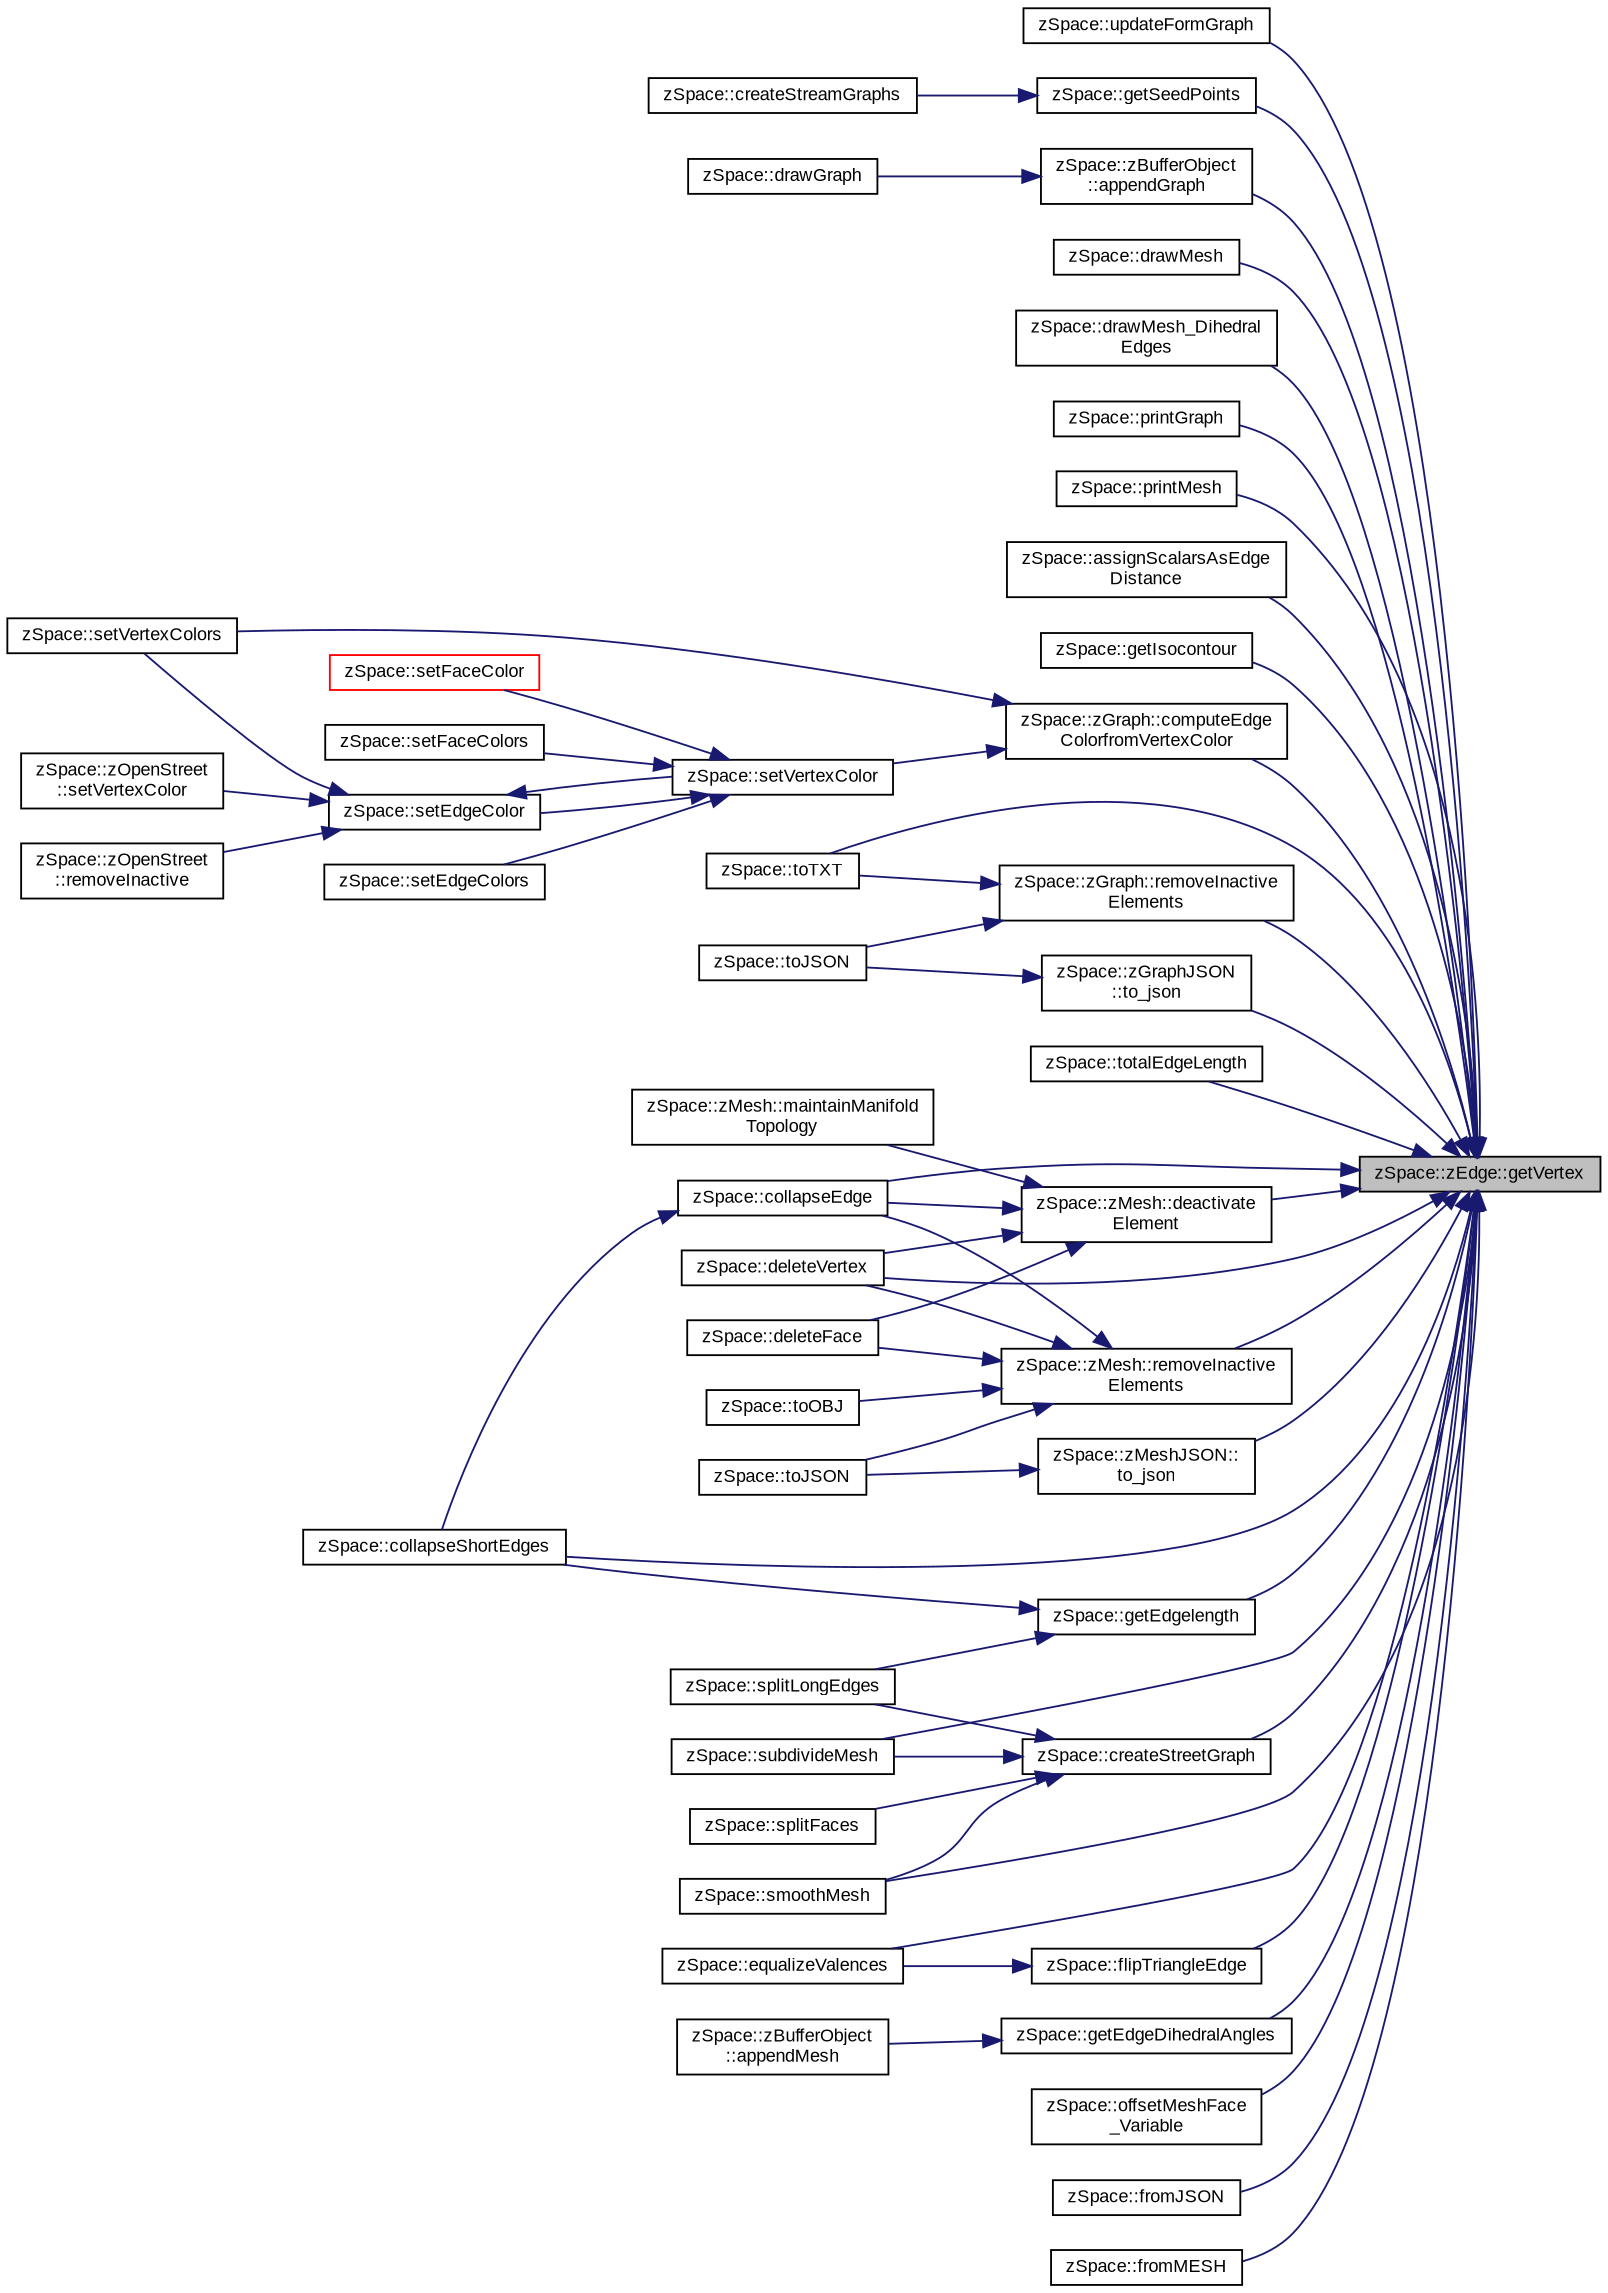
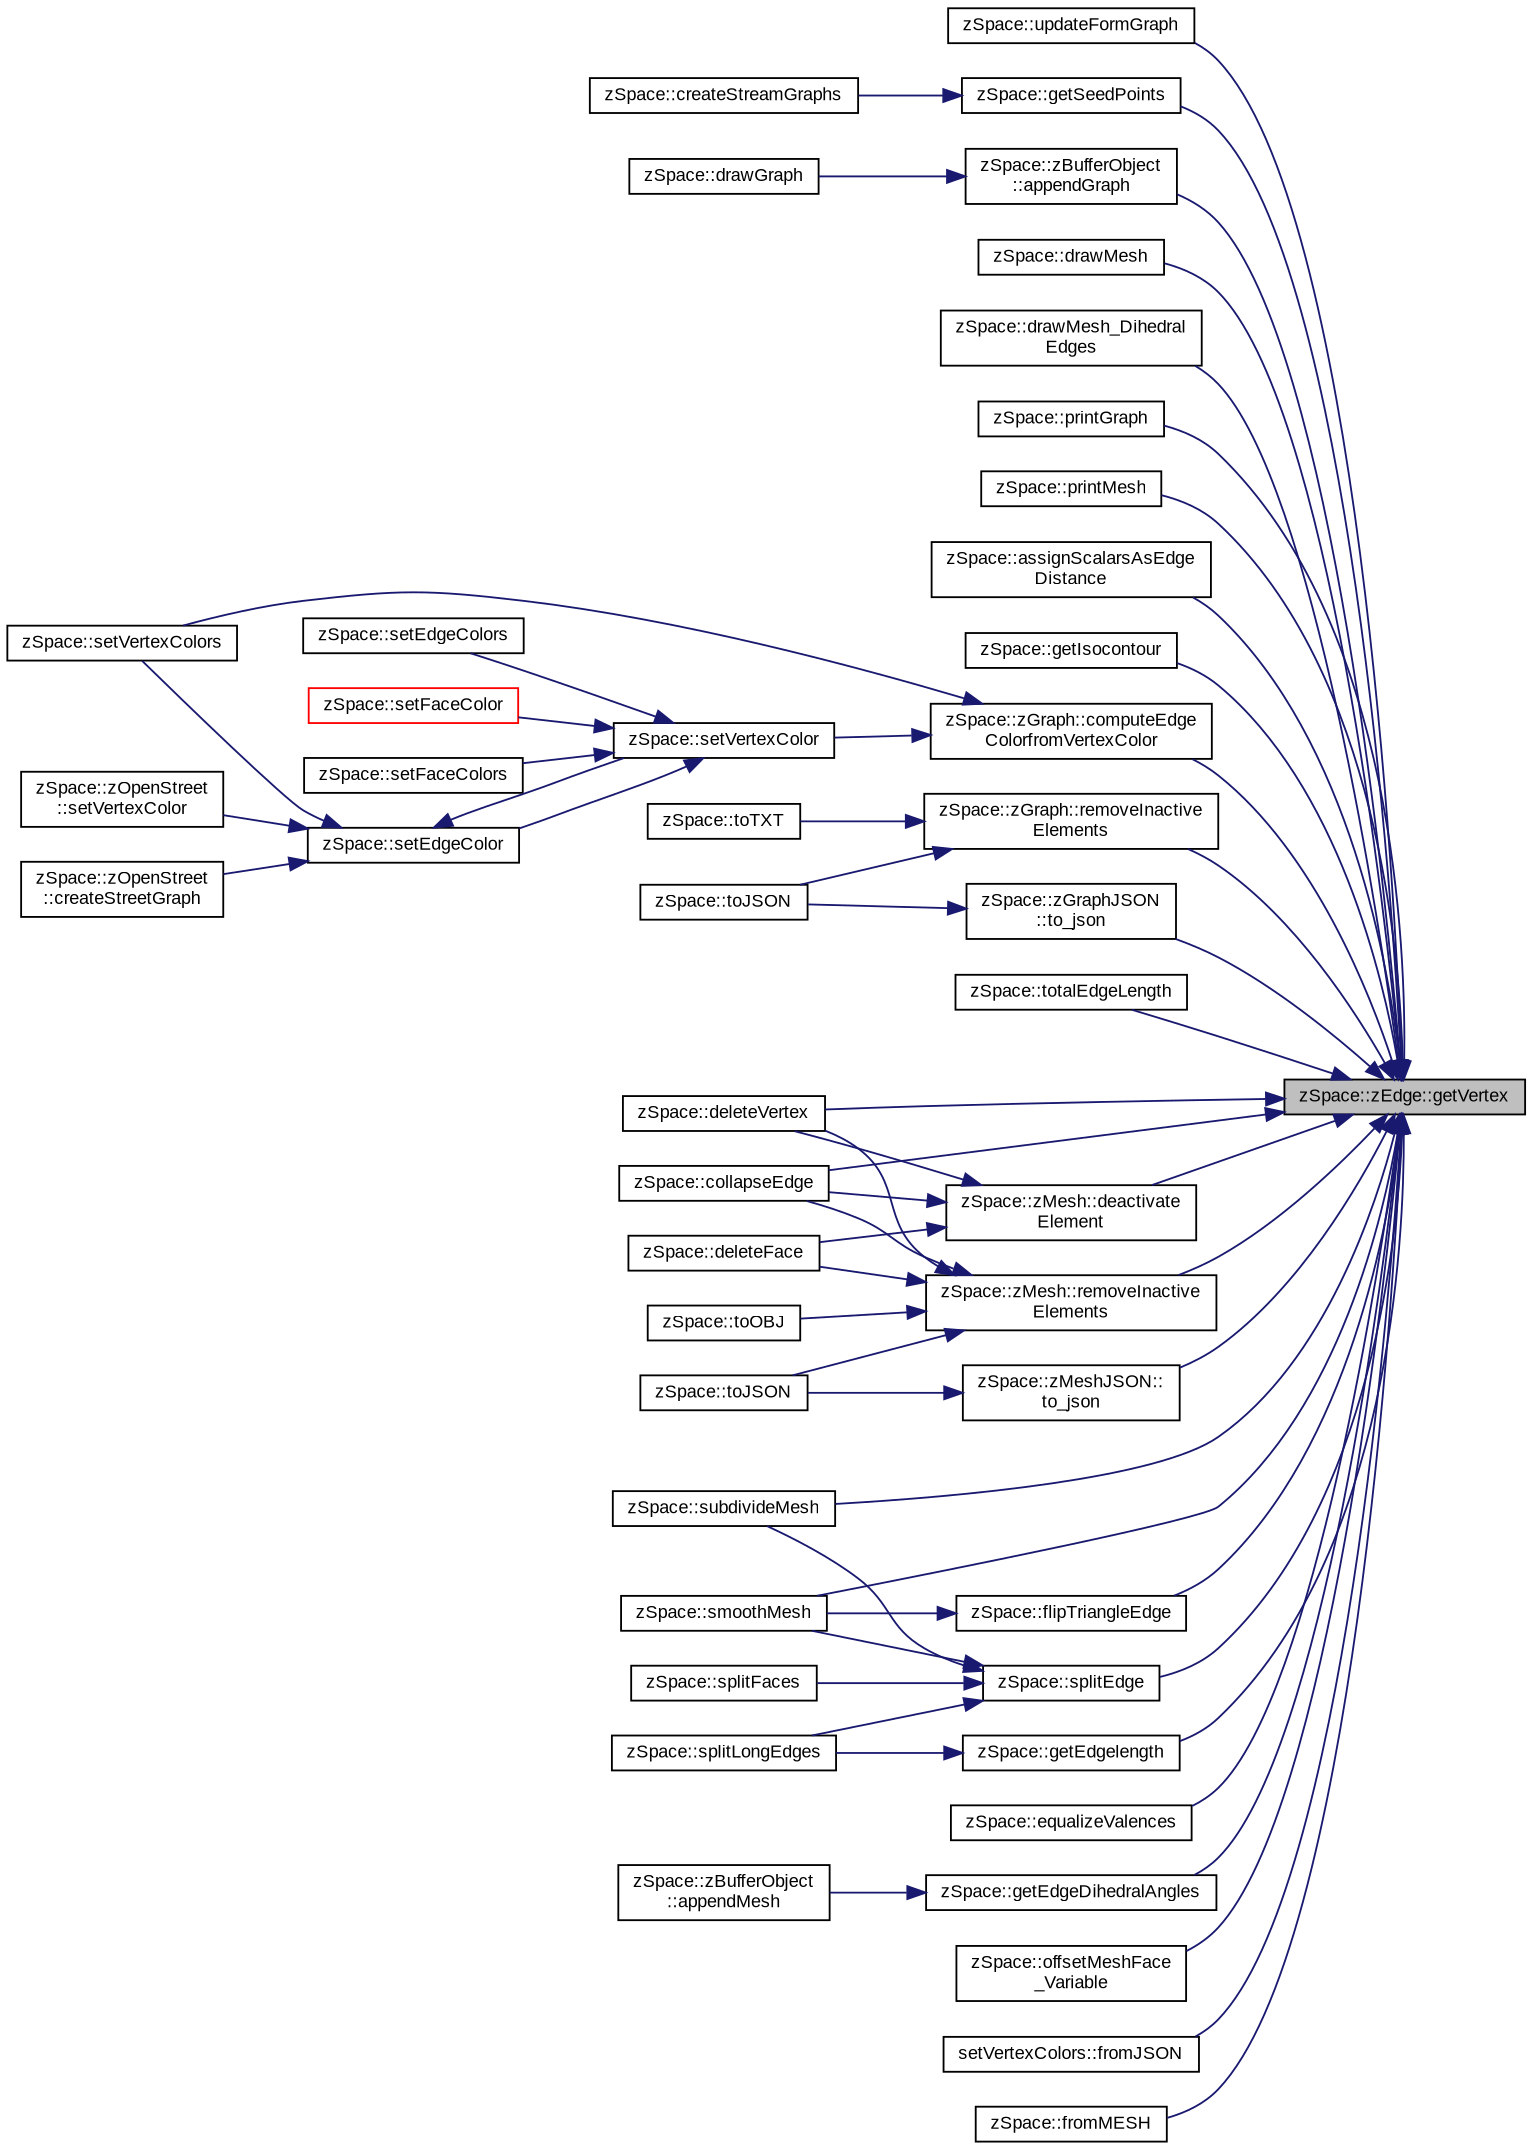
  digraph {
    fontname="Liberation Sans"
    rankdir=RL
    node [color=black fillcolor=white fontname="Liberation Sans" fontsize=10 shape=record style=filled]
    edge [color=midnightblue dir=back fontname="Liberation Sans" fontsize=10 labelfontname=Helvetica labelfontsize=10 style=solid]
    n1 [fillcolor=grey75 fontcolor=black height=0.2 label="zSpace::zEdge::getVertex" width=0.4]
    n2 [height=0.2 label="zSpace::updateFormGraph" width=0.4]
    n3 [height=0.2 label="zSpace::getSeedPoints" width=0.4]
    n4 [height=0.2 label="zSpace::zBufferObject\l::appendGraph" width=0.4]
    n5 [height=0.2 label="zSpace::drawMesh" width=0.4]
    n6 [height=0.2 label="zSpace::drawMesh_Dihedral\lEdges" width=0.4]
    n7 [height=0.2 label="zSpace::printGraph" width=0.4]
    n8 [height=0.2 label="zSpace::printMesh" width=0.4]
    n9 [height=0.2 label="zSpace::assignScalarsAsEdge\lDistance" width=0.4]
    n10 [height=0.2 label="zSpace::getIsocontour" width=0.4]
    n11 [height=0.2 label="zSpace::zGraph::computeEdge\lColorfromVertexColor" width=0.4]
    n12 [height=0.2 label="zSpace::zGraph::removeInactive\lElements" width=0.4]
    n13 [height=0.2 label="zSpace::toTXT" width=0.4]
    n14 [height=0.2 label="zSpace::totalEdgeLength" width=0.4]
    n15 [height=0.2 label="zSpace::zMesh::deactivate\lElement" width=0.4]
    n16 [height=0.2 label="zSpace::deleteVertex" width=0.4]
    n17 [height=0.2 label="zSpace::collapseEdge" width=0.4]
-   n18 [height=0.2 label="zSpace::collapseShortEdges" width=0.4]
    n19 [height=0.2 label="zSpace::zMesh::removeInactive\lElements" width=0.4]
-   n20 [height=0.2 label="zSpace::createStreetGraph" width=0.4]
+   n20 [height=0.2 label="zSpace::splitEdge" width=0.4]
    n21 [height=0.2 label="zSpace::subdivideMesh" width=0.4]
    n22 [height=0.2 label="zSpace::smoothMesh" width=0.4]
    n23 [height=0.2 label="zSpace::flipTriangleEdge" width=0.4]
    n24 [height=0.2 label="zSpace::equalizeValences" width=0.4]
    n25 [height=0.2 label="zSpace::getEdgeDihedralAngles" width=0.4]
    n26 [height=0.2 label="zSpace::getEdgelength" width=0.4]
    n27 [height=0.2 label="zSpace::offsetMeshFace\l_Variable" width=0.4]
-   n28 [height=0.2 label="zSpace::fromJSON" width=0.4]
+   n28 [height=0.2 label="setVertexColors::fromJSON" width=0.4]
    n29 [height=0.2 label="zSpace::fromMESH" width=0.4]
    n30 [height=0.2 label="zSpace::zMeshJSON::\lto_json" width=0.4]
    n31 [height=0.2 label="zSpace::zGraphJSON\l::to_json" width=0.4]
    n32 [height=0.2 label="zSpace::createStreamGraphs" width=0.4]
    n33 [height=0.2 label="zSpace::zBufferObject\l::appendMesh" width=0.4]
    n34 [height=0.2 label="zSpace::drawGraph" width=0.4]
    n35 [height=0.2 label="zSpace::setVertexColor" width=0.4]
    n36 [height=0.2 label="zSpace::setVertexColors" width=0.4]
    n37 [height=0.2 label="zSpace::toJSON" width=0.4]
-   n38 [height=0.2 label="zSpace::zMesh::maintainManifold\lTopology" width=0.4]
    n39 [height=0.2 label="zSpace::deleteFace" width=0.4]
    n40 [height=0.2 label="zSpace::toOBJ" width=0.4]
    n41 [height=0.2 label="zSpace::toJSON" width=0.4]
    n42 [height=0.2 label="zSpace::splitFaces" width=0.4]
    n43 [height=0.2 label="zSpace::splitLongEdges" width=0.4]
    n44 [height=0.2 label="zSpace::setEdgeColor" width=0.4]
    n45 [height=0.2 label="zSpace::setEdgeColors" width=0.4]
    n46 [color=red height=0.2 label="zSpace::setFaceColor" width=0.4]
    n47 [height=0.2 label="zSpace::setFaceColors" width=0.4]
-   n48 [height=0.2 label="zSpace::zOpenStreet\l::removeInactive" width=0.4]
+   n48 [height=0.2 label="zSpace::zOpenStreet\l::createStreetGraph" width=0.4]
    n49 [height=0.2 label="zSpace::zOpenStreet\l::setVertexColor" width=0.4]
    n1 -> n2
    n1 -> n3
    n1 -> n4
    n1 -> n5
    n1 -> n6
    n1 -> n7
    n1 -> n8
    n1 -> n9
    n1 -> n10
    n1 -> n11
    n1 -> n12
-   n1 -> n13
    n1 -> n14
    n1 -> n15
    n1 -> n16
    n1 -> n17
-   n1 -> n18
    n1 -> n19
    n1 -> n20
    n1 -> n21
    n1 -> n22
    n1 -> n23
    n1 -> n24
    n1 -> n25
    n1 -> n26
    n1 -> n27
    n1 -> n28
    n1 -> n29
    n1 -> n30
    n1 -> n31
    n3 -> n32
    n4 -> n34
    n11 -> n35
    n11 -> n36
    n12 -> n13
    n12 -> n37
    n15 -> n16
    n15 -> n17
-   n15 -> n38
    n15 -> n39
-   n17 -> n18
    n19 -> n16
    n19 -> n17
    n19 -> n39
    n19 -> n40
    n19 -> n41
    n20 -> n21
    n20 -> n22
    n20 -> n42
    n20 -> n43
-   n23 -> n24
+   n23 -> n22
    n25 -> n33
-   n26 -> n18
    n26 -> n43
    n30 -> n41
    n31 -> n37
    n35 -> n44
    n35 -> n45
    n35 -> n46
    n35 -> n47
    n44 -> n35
    n44 -> n36
    n44 -> n48
    n44 -> n49
  }
